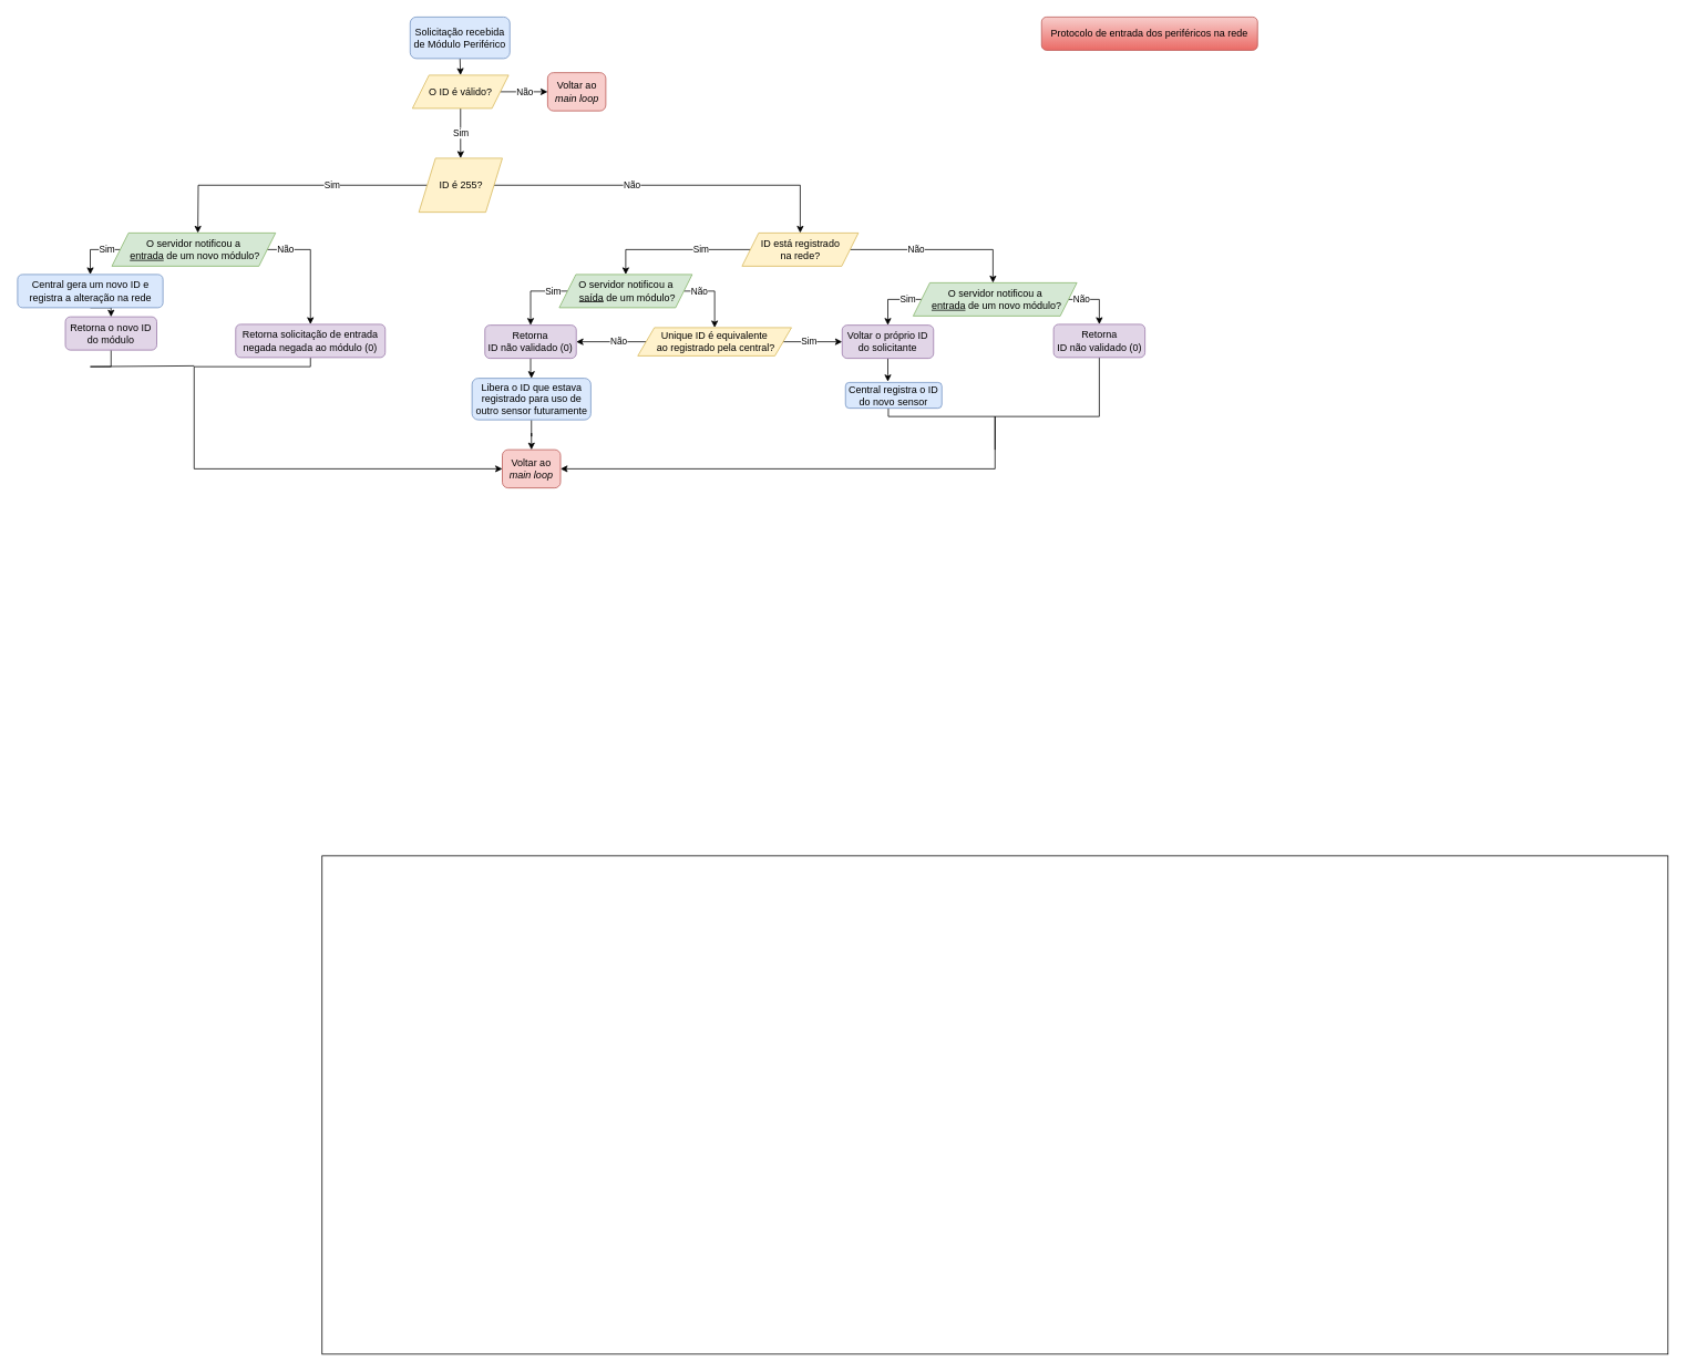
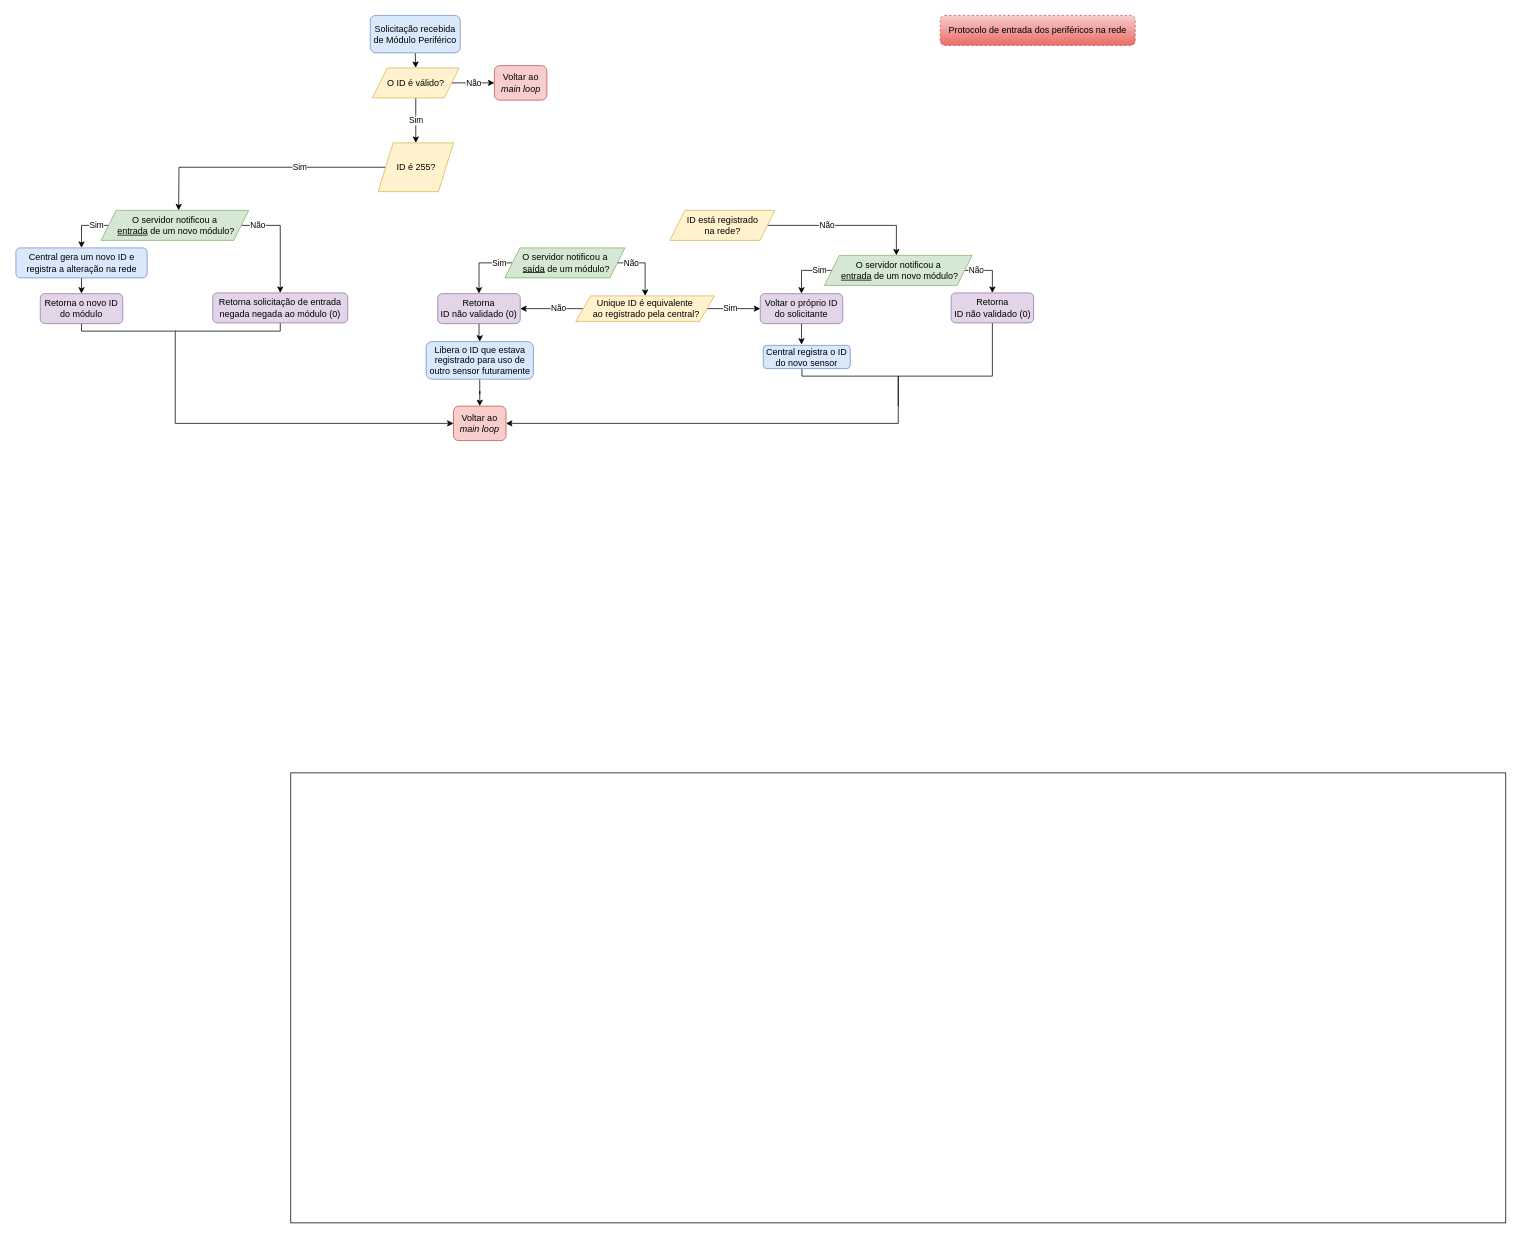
  <mxCell id="0" />
  <mxCell id="1" parent="0" />
  <mxCell id="2" value="" style="rounded=0;whiteSpace=wrap;html=1;" parent="1" vertex="1"><mxGeometry x="387" y="1030" width="1620" height="600" as="geometry" /></mxCell>
  <mxCell id="3" style="edgeStyle=orthogonalEdgeStyle;rounded=0;orthogonalLoop=1;jettySize=auto;html=1;exitX=0.5;exitY=1;exitDx=0;exitDy=0;entryX=0.5;entryY=0;entryDx=0;entryDy=0;" parent="1" source="4" target="19" edge="1"><mxGeometry relative="1" as="geometry" /></mxCell>
  <mxCell id="4" value="Solicitação recebida de Módulo Periférico" style="rounded=1;whiteSpace=wrap;html=1;fontSize=12;glass=0;strokeWidth=1;shadow=0;fillColor=#dae8fc;strokeColor=#6c8ebf;" parent="1" vertex="1"><mxGeometry x="493" y="20" width="120" height="50" as="geometry" /></mxCell>
  <mxCell id="5" value="Sim " style="edgeStyle=orthogonalEdgeStyle;rounded=0;orthogonalLoop=1;jettySize=auto;html=1;entryX=0.5;entryY=0;entryDx=0;entryDy=0;exitX=0;exitY=0.5;exitDx=0;exitDy=0;" parent="1" source="7" edge="1"><mxGeometry x="-0.31" relative="1" as="geometry"><mxPoint x="237.5" y="280" as="targetPoint" /><mxPoint x="317.5" y="226" as="sourcePoint" /><mxPoint as="offset" /></mxGeometry></mxCell>
- <mxCell id="6" value="Não" style="edgeStyle=orthogonalEdgeStyle;rounded=0;orthogonalLoop=1;jettySize=auto;html=1;exitX=1;exitY=0.5;exitDx=0;exitDy=0;entryX=0.5;entryY=0;entryDx=0;entryDy=0;" parent="1" source="7" target="16" edge="1"><mxGeometry x="-0.22" relative="1" as="geometry"><mxPoint x="653" y="270" as="targetPoint" /><mxPoint as="offset" /></mxGeometry></mxCell>
  <mxCell id="7" value="ID é 255?" style="shape=parallelogram;perimeter=parallelogramPerimeter;whiteSpace=wrap;html=1;fixedSize=1;fillColor=#fff2cc;strokeColor=#d6b656;" parent="1" vertex="1"><mxGeometry x="503.5" y="190" width="100.5" height="65" as="geometry" /></mxCell>
  <mxCell id="8" value="Sim" style="edgeStyle=orthogonalEdgeStyle;rounded=0;orthogonalLoop=1;jettySize=auto;html=1;exitX=0;exitY=0.5;exitDx=0;exitDy=0;entryX=0.5;entryY=0;entryDx=0;entryDy=0;" parent="1" source="10" target="25" edge="1"><mxGeometry x="-0.512" relative="1" as="geometry"><mxPoint x="93" y="320" as="targetPoint" /><mxPoint as="offset" /><Array as="points"><mxPoint x="108" y="300" /></Array></mxGeometry></mxCell>
  <mxCell id="9" value="Não" style="edgeStyle=orthogonalEdgeStyle;rounded=0;orthogonalLoop=1;jettySize=auto;html=1;exitX=1;exitY=0.5;exitDx=0;exitDy=0;entryX=0.5;entryY=0;entryDx=0;entryDy=0;" parent="1" source="10" target="33" edge="1"><mxGeometry x="-0.692" relative="1" as="geometry"><mxPoint x="358" y="330" as="targetPoint" /><Array as="points"><mxPoint x="373" y="300" /></Array><mxPoint as="offset" /></mxGeometry></mxCell>
  <mxCell id="10" value="&lt;div&gt;O servidor notificou a&lt;/div&gt;&lt;div&gt;&amp;nbsp;&lt;u&gt;entrada&lt;/u&gt; de um novo módulo?&lt;/div&gt;" style="shape=parallelogram;perimeter=parallelogramPerimeter;whiteSpace=wrap;html=1;fixedSize=1;fillColor=#d5e8d4;strokeColor=#82b366;" parent="1" vertex="1"><mxGeometry x="134" y="280" width="197" height="40" as="geometry" /></mxCell>
  <mxCell id="11" style="edgeStyle=orthogonalEdgeStyle;rounded=0;orthogonalLoop=1;jettySize=auto;html=1;exitX=0.5;exitY=1;exitDx=0;exitDy=0;endArrow=none;endFill=0;" parent="1" source="12" edge="1"><mxGeometry relative="1" as="geometry"><mxPoint x="233" y="440" as="targetPoint" /><Array as="points"><mxPoint x="108" y="441" /><mxPoint x="232" y="441" /></Array></mxGeometry></mxCell>
- <mxCell id="12" value="Retorna o novo ID do módulo" style="rounded=1;whiteSpace=wrap;html=1;fontSize=12;glass=0;strokeWidth=1;shadow=0;fillColor=#e1d5e7;strokeColor=#9673a6;" parent="1" vertex="1"><mxGeometry x="78" y="381" width="110" height="40" as="geometry" /></mxCell>
+ <mxCell id="12" value="Retorna o novo ID do módulo" style="rounded=1;whiteSpace=wrap;html=1;fontSize=12;glass=0;strokeWidth=1;shadow=0;fillColor=#e1d5e7;strokeColor=#9673a6;" parent="1" vertex="1"><mxGeometry x="53" y="391" width="110" height="40" as="geometry" /></mxCell>
  <mxCell id="13" style="edgeStyle=orthogonalEdgeStyle;rounded=0;orthogonalLoop=1;jettySize=auto;html=1;entryX=0;entryY=0.5;entryDx=0;entryDy=0;exitX=0.5;exitY=1;exitDx=0;exitDy=0;" parent="1" source="33" target="36" edge="1"><mxGeometry relative="1" as="geometry"><mxPoint x="363" y="430" as="sourcePoint" /><mxPoint x="232.5" y="481" as="targetPoint" /><Array as="points"><mxPoint x="373" y="441" /><mxPoint x="233" y="441" /><mxPoint x="233" y="564" /></Array></mxGeometry></mxCell>
- <mxCell id="14" value="Sim" style="edgeStyle=orthogonalEdgeStyle;rounded=0;orthogonalLoop=1;jettySize=auto;html=1;entryX=0.5;entryY=0;entryDx=0;entryDy=0;" parent="1" source="16" target="23" edge="1"><mxGeometry x="-0.33" relative="1" as="geometry"><mxPoint x="752.5" y="330" as="targetPoint" /><Array as="points"><mxPoint x="752.5" y="300" /></Array><mxPoint as="offset" /></mxGeometry></mxCell>
  <mxCell id="15" value="Não" style="edgeStyle=orthogonalEdgeStyle;rounded=0;orthogonalLoop=1;jettySize=auto;html=1;exitX=1;exitY=0.5;exitDx=0;exitDy=0;entryX=0.5;entryY=0;entryDx=0;entryDy=0;" parent="1" source="16" edge="1"><mxGeometry x="-0.255" relative="1" as="geometry"><mxPoint x="1194.5" y="340" as="targetPoint" /><mxPoint x="1045" y="300" as="sourcePoint" /><Array as="points"><mxPoint x="1194.5" y="300" /></Array><mxPoint as="offset" /></mxGeometry></mxCell>
  <mxCell id="16" value="&lt;div&gt;ID está registrado &lt;br&gt;&lt;/div&gt;&lt;div&gt;na rede?&lt;/div&gt;" style="shape=parallelogram;perimeter=parallelogramPerimeter;whiteSpace=wrap;html=1;fixedSize=1;fillColor=#fff2cc;strokeColor=#d6b656;" parent="1" vertex="1"><mxGeometry x="892.5" y="280" width="140" height="40" as="geometry" /></mxCell>
  <mxCell id="17" value="Sim" style="edgeStyle=orthogonalEdgeStyle;rounded=0;orthogonalLoop=1;jettySize=auto;html=1;entryX=0.5;entryY=0;entryDx=0;entryDy=0;" parent="1" source="19" target="7" edge="1"><mxGeometry relative="1" as="geometry" /></mxCell>
  <mxCell id="18" value="Não" style="edgeStyle=orthogonalEdgeStyle;rounded=0;orthogonalLoop=1;jettySize=auto;html=1;entryX=0;entryY=0.5;entryDx=0;entryDy=0;" parent="1" source="19" target="20" edge="1"><mxGeometry relative="1" as="geometry"><mxPoint x="658.5" y="110" as="targetPoint" /></mxGeometry></mxCell>
  <mxCell id="19" value="O ID é válido?" style="shape=parallelogram;perimeter=parallelogramPerimeter;whiteSpace=wrap;html=1;fixedSize=1;fillColor=#fff2cc;strokeColor=#d6b656;" parent="1" vertex="1"><mxGeometry x="495.75" y="90" width="115.75" height="40" as="geometry" /></mxCell>
  <mxCell id="20" value="Voltar ao &lt;i&gt;main loop&lt;/i&gt;" style="rounded=1;whiteSpace=wrap;html=1;fontSize=12;glass=0;strokeWidth=1;shadow=0;fillColor=#f8cecc;strokeColor=#b85450;" parent="1" vertex="1"><mxGeometry x="658.5" y="87" width="70" height="46" as="geometry" /></mxCell>
  <mxCell id="21" value="Não" style="edgeStyle=orthogonalEdgeStyle;rounded=0;orthogonalLoop=1;jettySize=auto;html=1;exitX=1;exitY=0.5;exitDx=0;exitDy=0;entryX=0.5;entryY=0;entryDx=0;entryDy=0;" parent="1" source="23" edge="1" target="42"><mxGeometry x="-0.558" relative="1" as="geometry"><mxPoint x="862.5" y="390" as="targetPoint" /><mxPoint as="offset" /><Array as="points"><mxPoint x="859" y="350" /></Array></mxGeometry></mxCell>
  <mxCell id="22" value="Sim" style="edgeStyle=orthogonalEdgeStyle;rounded=0;orthogonalLoop=1;jettySize=auto;html=1;exitX=0;exitY=0.5;exitDx=0;exitDy=0;endArrow=classic;endFill=1;entryX=0.5;entryY=0;entryDx=0;entryDy=0;" parent="1" source="23" target="35" edge="1"><mxGeometry x="-0.544" relative="1" as="geometry"><mxPoint x="552.5" y="349.947" as="targetPoint" /><Array as="points"><mxPoint x="638" y="350" /><mxPoint x="638" y="391" /></Array><mxPoint x="1" as="offset" /></mxGeometry></mxCell>
  <mxCell id="23" value="&lt;div&gt;O servidor notificou a&lt;/div&gt;&lt;div&gt;&amp;nbsp;&lt;u&gt;saída&lt;/u&gt; de um módulo?&lt;/div&gt;" style="shape=parallelogram;perimeter=parallelogramPerimeter;whiteSpace=wrap;html=1;fixedSize=1;fillColor=#d5e8d4;strokeColor=#82b366;" parent="1" vertex="1"><mxGeometry x="672.5" y="330" width="160" height="40" as="geometry" /></mxCell>
  <mxCell id="24" style="edgeStyle=orthogonalEdgeStyle;rounded=0;orthogonalLoop=1;jettySize=auto;html=1;exitX=0.5;exitY=1;exitDx=0;exitDy=0;entryX=0.5;entryY=0;entryDx=0;entryDy=0;" parent="1" source="25" target="12" edge="1"><mxGeometry relative="1" as="geometry" /></mxCell>
  <mxCell id="25" value="Central gera um novo ID e registra a alteração na rede" style="rounded=1;whiteSpace=wrap;html=1;fontSize=12;glass=0;strokeWidth=1;shadow=0;fillColor=#dae8fc;strokeColor=#6c8ebf;" parent="1" vertex="1"><mxGeometry x="20.5" y="330" width="175" height="40" as="geometry" /></mxCell>
  <mxCell id="26" value="Sim" style="edgeStyle=orthogonalEdgeStyle;rounded=0;orthogonalLoop=1;jettySize=auto;html=1;exitX=0;exitY=0.5;exitDx=0;exitDy=0;entryX=0.5;entryY=0;entryDx=0;entryDy=0;" parent="1" source="28" target="44" edge="1"><mxGeometry x="-0.512" relative="1" as="geometry"><mxPoint x="1053" y="380" as="targetPoint" /><mxPoint as="offset" /><Array as="points"><mxPoint x="1068" y="360" /></Array></mxGeometry></mxCell>
  <mxCell id="27" value="Não" style="edgeStyle=orthogonalEdgeStyle;rounded=0;orthogonalLoop=1;jettySize=auto;html=1;exitX=1;exitY=0.5;exitDx=0;exitDy=0;entryX=0.5;entryY=0;entryDx=0;entryDy=0;" parent="1" source="28" edge="1"><mxGeometry x="-0.558" relative="1" as="geometry"><Array as="points"><mxPoint x="1322.5" y="360" /></Array><mxPoint as="offset" /><mxPoint x="1322.5" y="390" as="targetPoint" /></mxGeometry></mxCell>
  <mxCell id="28" value="&lt;div&gt;O servidor notificou a&lt;/div&gt;&lt;div&gt;&amp;nbsp;&lt;u&gt;entrada&lt;/u&gt; de um novo módulo?&lt;/div&gt;" style="shape=parallelogram;perimeter=parallelogramPerimeter;whiteSpace=wrap;html=1;fixedSize=1;fillColor=#d5e8d4;strokeColor=#82b366;" parent="1" vertex="1"><mxGeometry x="1098.5" y="340" width="197" height="40" as="geometry" /></mxCell>
  <mxCell id="29" style="edgeStyle=orthogonalEdgeStyle;rounded=0;orthogonalLoop=1;jettySize=auto;html=1;exitX=0.445;exitY=1;exitDx=0;exitDy=0;entryX=0.5;entryY=0;entryDx=0;entryDy=0;endArrow=none;endFill=0;exitPerimeter=0;" parent="1" source="32" edge="1"><mxGeometry relative="1" as="geometry"><Array as="points"><mxPoint x="1069" y="501" /><mxPoint x="1197" y="501" /></Array><mxPoint x="1197" y="541" as="targetPoint" /><mxPoint x="1072.5" y="491" as="sourcePoint" /></mxGeometry></mxCell>
  <mxCell id="30" style="edgeStyle=orthogonalEdgeStyle;rounded=0;orthogonalLoop=1;jettySize=auto;html=1;entryX=1;entryY=0.5;entryDx=0;entryDy=0;exitX=0.5;exitY=1;exitDx=0;exitDy=0;" parent="1" target="36" edge="1"><mxGeometry relative="1" as="geometry"><Array as="points"><mxPoint x="1323" y="501" /><mxPoint x="1197" y="501" /><mxPoint x="1197" y="564" /></Array><mxPoint x="1322.5" y="430" as="sourcePoint" /><mxPoint x="1197" y="541" as="targetPoint" /></mxGeometry></mxCell>
  <mxCell id="31" value="&lt;div&gt;Retorna&lt;/div&gt;&lt;div&gt;ID não validado (0)&lt;br&gt;&lt;/div&gt;" style="rounded=1;whiteSpace=wrap;html=1;fontSize=12;glass=0;strokeWidth=1;shadow=0;fillColor=#e1d5e7;strokeColor=#9673a6;" parent="1" vertex="1"><mxGeometry x="1267.5" y="390" width="110" height="40" as="geometry" /></mxCell>
  <mxCell id="32" value="Central registra o ID do novo sensor" style="rounded=1;whiteSpace=wrap;html=1;fontSize=12;glass=0;strokeWidth=1;shadow=0;fillColor=#dae8fc;strokeColor=#6c8ebf;" parent="1" vertex="1"><mxGeometry x="1017" y="460" width="116" height="31" as="geometry" /></mxCell>
  <mxCell id="33" value="Retorna solicitação de entrada negada negada ao módulo (0)" style="rounded=1;whiteSpace=wrap;html=1;fontSize=12;glass=0;strokeWidth=1;shadow=0;fillColor=#e1d5e7;strokeColor=#9673a6;" parent="1" vertex="1"><mxGeometry x="283" y="390" width="180" height="40" as="geometry" /></mxCell>
  <mxCell id="34" style="edgeStyle=orthogonalEdgeStyle;rounded=0;orthogonalLoop=1;jettySize=auto;html=1;entryX=0.5;entryY=0;entryDx=0;entryDy=0;" parent="1" source="35" target="39" edge="1"><mxGeometry relative="1" as="geometry" /></mxCell>
  <mxCell id="35" value="&lt;div&gt;Retorna&lt;/div&gt;&lt;div&gt;ID não validado (0)&lt;br&gt;&lt;/div&gt;" style="rounded=1;whiteSpace=wrap;html=1;fontSize=12;glass=0;strokeWidth=1;shadow=0;fillColor=#e1d5e7;strokeColor=#9673a6;" parent="1" vertex="1"><mxGeometry x="583" y="391" width="110" height="40" as="geometry" /></mxCell>
  <mxCell id="36" value="Voltar ao &lt;i&gt;main loop&lt;/i&gt;" style="rounded=1;whiteSpace=wrap;html=1;fontSize=12;glass=0;strokeWidth=1;shadow=0;fillColor=#f8cecc;strokeColor=#b85450;" parent="1" vertex="1"><mxGeometry x="604" y="541" width="70" height="46" as="geometry" /></mxCell>
- <mxCell id="37" value="Protocolo de entrada dos periféricos na rede" style="rounded=1;whiteSpace=wrap;html=1;fontSize=12;glass=0;strokeWidth=1;shadow=0;fillColor=#f8cecc;strokeColor=#b85450;gradientColor=#ea6b66;" parent="1" vertex="1"><mxGeometry x="1253" y="20" width="260" height="40" as="geometry" /></mxCell>
+ <mxCell id="37" value="Protocolo de entrada dos periféricos na rede" style="rounded=1;whiteSpace=wrap;html=1;fontSize=12;glass=0;strokeWidth=1;shadow=0;fillColor=#f8cecc;strokeColor=#b85450;gradientColor=#ea6b66;dashed=1;" parent="1" vertex="1"><mxGeometry x="1253" y="20" width="260" height="40" as="geometry" /></mxCell>
  <mxCell id="38" style="edgeStyle=orthogonalEdgeStyle;rounded=0;orthogonalLoop=1;jettySize=auto;html=1;entryX=0.5;entryY=0;entryDx=0;entryDy=0;" parent="1" source="39" target="36" edge="1"><mxGeometry relative="1" as="geometry" /></mxCell>
  <mxCell id="39" value="Libera o ID que estava registrado para uso de outro sensor futuramente" style="rounded=1;whiteSpace=wrap;html=1;fontSize=12;glass=0;strokeWidth=1;shadow=0;fillColor=#dae8fc;strokeColor=#6c8ebf;" parent="1" vertex="1"><mxGeometry x="567.5" y="455" width="143" height="50" as="geometry" /></mxCell>
  <mxCell id="40" value="Sim" style="edgeStyle=orthogonalEdgeStyle;rounded=0;orthogonalLoop=1;jettySize=auto;html=1;entryX=0;entryY=0.5;entryDx=0;entryDy=0;" parent="1" source="42" target="44" edge="1"><mxGeometry x="-0.13" y="1" relative="1" as="geometry"><mxPoint x="1017.5" y="471" as="targetPoint" /><Array as="points"><mxPoint x="973" y="411" /><mxPoint x="973" y="411" /></Array><mxPoint as="offset" /></mxGeometry></mxCell>
  <mxCell id="41" value="Não" style="edgeStyle=orthogonalEdgeStyle;rounded=0;orthogonalLoop=1;jettySize=auto;html=1;entryX=1;entryY=0.5;entryDx=0;entryDy=0;" parent="1" source="42" target="35" edge="1"><mxGeometry x="-0.219" relative="1" as="geometry"><mxPoint as="offset" /></mxGeometry></mxCell>
  <mxCell id="42" value="&lt;div&gt;Unique ID é equivalente&lt;/div&gt;&lt;div&gt;&amp;nbsp;ao registrado pela central?&lt;/div&gt;" style="shape=parallelogram;perimeter=parallelogramPerimeter;whiteSpace=wrap;html=1;fixedSize=1;fillColor=#fff2cc;strokeColor=#d6b656;" parent="1" vertex="1"><mxGeometry x="767" y="394" width="184.99" height="34" as="geometry" /></mxCell>
  <mxCell id="43" style="edgeStyle=orthogonalEdgeStyle;rounded=0;orthogonalLoop=1;jettySize=auto;html=1;" parent="1" source="44" edge="1"><mxGeometry relative="1" as="geometry"><mxPoint x="1068" y="459" as="targetPoint" /></mxGeometry></mxCell>
  <mxCell id="44" value="Voltar o próprio ID do solicitante" style="rounded=1;whiteSpace=wrap;html=1;fontSize=12;glass=0;strokeWidth=1;shadow=0;fillColor=#e1d5e7;strokeColor=#9673a6;" parent="1" vertex="1"><mxGeometry x="1013" y="391" width="110" height="40" as="geometry" /></mxCell>
